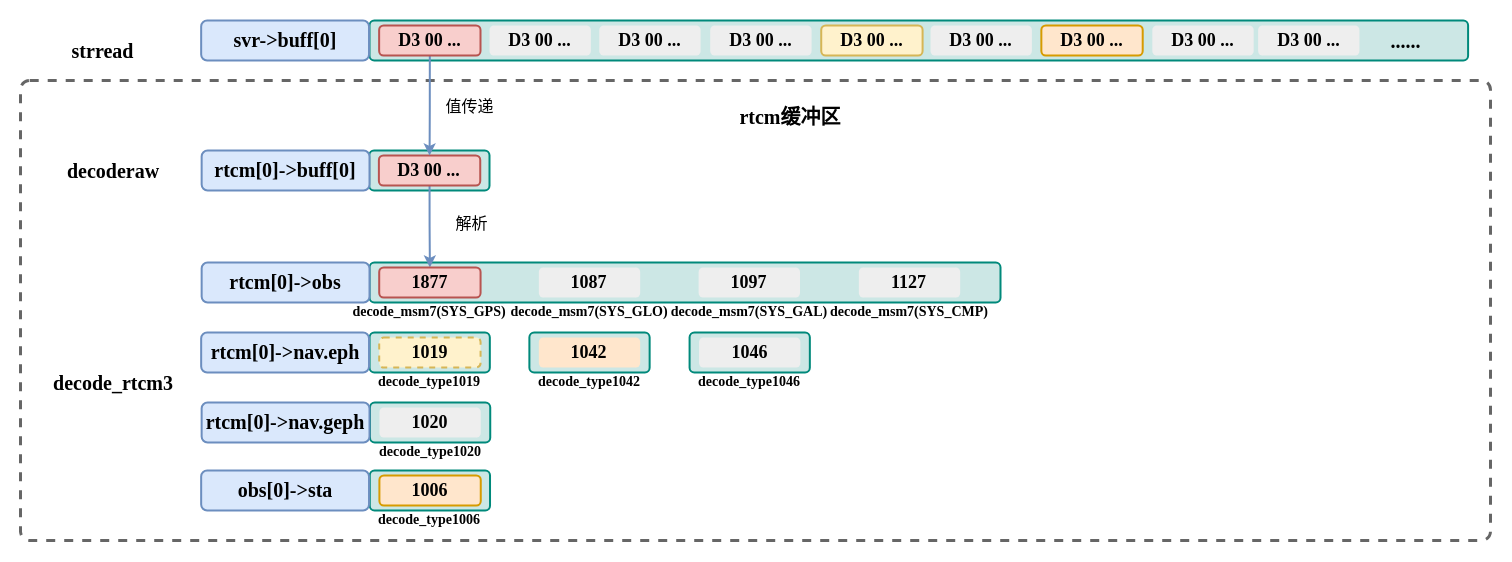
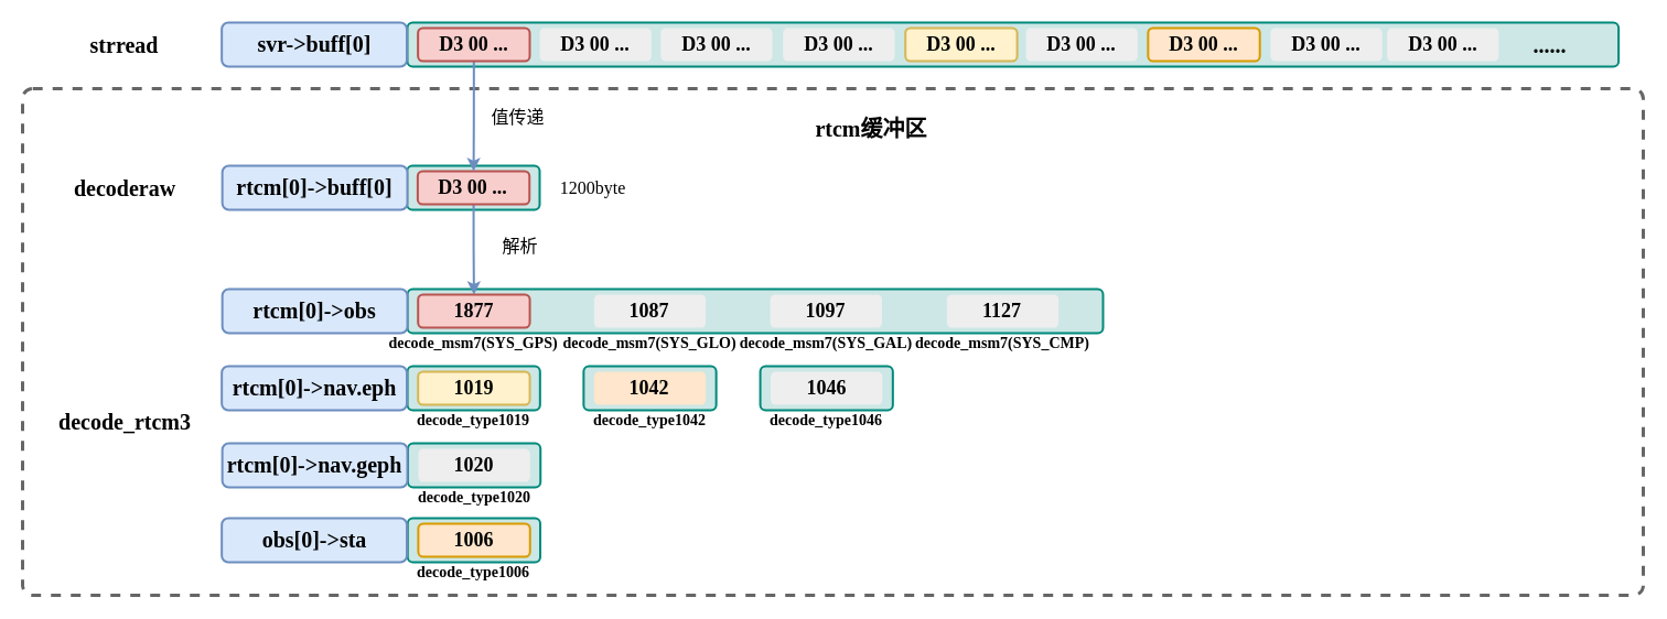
  <mxCell id="0" />
  <mxCell id="1" parent="0" />
  <mxCell id="2" value="" style="rounded=1;whiteSpace=wrap;html=1;strokeWidth=3;fillColor=none;strokeColor=#666666;arcSize=2;fontFamily=Times New Roman;fontStyle=1;fontSize=18;dashed=1;fontColor=#333333;" parent="1" vertex="1"><mxGeometry x="20" y="80" width="1470" height="460" as="geometry" /></mxCell>
  <mxCell id="3" value="" style="rounded=1;whiteSpace=wrap;html=1;strokeWidth=2;fillColor=#CCE7E5;strokeColor=#00897B;arcSize=12;fontFamily=Times New Roman;fontStyle=1;fontSize=18;" parent="1" vertex="1"><mxGeometry x="369.07" y="262" width="630.93" height="40" as="geometry" /></mxCell>
- <mxCell id="4" value="&lt;span style=&quot;font-size: 20px&quot;&gt;strread&lt;/span&gt;" style="text;html=1;strokeColor=none;fillColor=none;align=center;verticalAlign=middle;whiteSpace=wrap;rounded=0;dashed=1;fontFamily=Times New Roman;fontStyle=1" parent="1" vertex="1"><mxGeometry x="71.15" y="40" width="63.43" height="20" as="geometry" /></mxCell>
+ <mxCell id="4" value="&lt;span style=&quot;font-size: 20px&quot;&gt;strread&lt;/span&gt;" style="text;html=1;strokeColor=none;fillColor=none;align=center;verticalAlign=middle;whiteSpace=wrap;rounded=0;dashed=1;fontFamily=Times New Roman;fontStyle=1" parent="1" vertex="1"><mxGeometry x="81.15" y="30" width="63.43" height="20" as="geometry" /></mxCell>
  <mxCell id="5" value="&lt;span style=&quot;font-size: 20px&quot;&gt;decoderaw&lt;/span&gt;" style="text;html=1;strokeColor=none;fillColor=none;align=center;verticalAlign=middle;whiteSpace=wrap;rounded=0;dashed=1;fontFamily=Times New Roman;fontStyle=1" parent="1" vertex="1"><mxGeometry x="67.87" y="160" width="90" height="20" as="geometry" /></mxCell>
  <mxCell id="6" value="" style="rounded=1;whiteSpace=wrap;html=1;strokeWidth=2;fillColor=#CCE7E5;strokeColor=#00897B;arcSize=12;fontFamily=Times New Roman;fontStyle=1;fontSize=18;" parent="1" vertex="1"><mxGeometry x="368.74" y="150" width="120.26" height="40" as="geometry" /></mxCell>
  <mxCell id="7" style="edgeStyle=orthogonalEdgeStyle;rounded=0;orthogonalLoop=1;jettySize=auto;html=1;exitX=0.5;exitY=1;exitDx=0;exitDy=0;fontSize=14;fillColor=#dae8fc;strokeColor=#6c8ebf;strokeWidth=2;" parent="1" source="8" target="23" edge="1"><mxGeometry relative="1" as="geometry" /></mxCell>
  <mxCell id="8" value="D3 00 ..." style="rounded=1;whiteSpace=wrap;html=1;strokeWidth=2;gradientDirection=east;fillColor=#f8cecc;strokeColor=#b85450;fontFamily=Times New Roman;fontStyle=1;fontSize=18;" parent="1" vertex="1"><mxGeometry x="378.38" y="155" width="101.36" height="30" as="geometry" /></mxCell>
  <mxCell id="9" value="&lt;span style=&quot;color: rgb(0 , 0 , 0) ; font-size: 20px&quot;&gt;rtcm[0]-&amp;gt;buff[0]&lt;/span&gt;&lt;font color=&quot;#ffffff&quot;&gt;&lt;br&gt;&lt;/font&gt;" style="rounded=1;whiteSpace=wrap;html=1;strokeWidth=2;gradientDirection=east;fillColor=#dae8fc;strokeColor=#6c8ebf;fontFamily=Times New Roman;fontStyle=1;fontSize=18;" parent="1" vertex="1"><mxGeometry x="201.15" y="150" width="167.86" height="40" as="geometry" /></mxCell>
  <mxCell id="10" value="" style="rounded=1;whiteSpace=wrap;html=1;strokeWidth=2;fillColor=#CCE7E5;strokeColor=#00897B;arcSize=12;fontFamily=Times New Roman;fontStyle=1;fontSize=18;" parent="1" vertex="1"><mxGeometry x="369" y="20" width="1098.6" height="40" as="geometry" /></mxCell>
  <mxCell id="11" style="edgeStyle=orthogonalEdgeStyle;rounded=0;orthogonalLoop=1;jettySize=auto;html=1;exitX=0.5;exitY=1;exitDx=0;exitDy=0;fontSize=18;fontColor=#CC0000;fillColor=#dae8fc;strokeColor=#6c8ebf;strokeWidth=2;" parent="1" source="12" target="8" edge="1"><mxGeometry relative="1" as="geometry" /></mxCell>
  <mxCell id="12" value="D3 00 ..." style="rounded=1;whiteSpace=wrap;html=1;strokeWidth=2;gradientDirection=east;fillColor=#f8cecc;strokeColor=#b85450;fontFamily=Times New Roman;fontStyle=1;fontSize=18;" parent="1" vertex="1"><mxGeometry x="378.64" y="25" width="101.36" height="30" as="geometry" /></mxCell>
  <mxCell id="13" value="1087" style="rounded=1;whiteSpace=wrap;html=1;strokeWidth=2;gradientDirection=east;fillColor=#EEEEEE;strokeColor=none;fontFamily=Times New Roman;fontStyle=1;fontSize=18;" parent="1" vertex="1"><mxGeometry x="538.33" y="267" width="101.36" height="30" as="geometry" /></mxCell>
  <mxCell id="14" value="D3 00 ..." style="rounded=1;whiteSpace=wrap;html=1;strokeWidth=2;gradientDirection=east;fillColor=#EEEEEE;strokeColor=none;fontFamily=Times New Roman;fontStyle=1;fontSize=18;" parent="1" vertex="1"><mxGeometry x="598.76" y="25" width="101.36" height="30" as="geometry" /></mxCell>
  <mxCell id="15" value="D3 00 ..." style="rounded=1;whiteSpace=wrap;html=1;strokeWidth=2;gradientDirection=east;fillColor=#EEEEEE;strokeColor=none;fontFamily=Times New Roman;fontStyle=1;fontSize=18;" parent="1" vertex="1"><mxGeometry x="709.73" y="25" width="101.36" height="30" as="geometry" /></mxCell>
  <mxCell id="16" value="&lt;span style=&quot;font-size: 20px&quot;&gt;decode_rtcm3&lt;/span&gt;" style="text;html=1;strokeColor=none;fillColor=none;align=center;verticalAlign=middle;whiteSpace=wrap;rounded=0;dashed=1;fontFamily=Times New Roman;fontStyle=1" parent="1" vertex="1"><mxGeometry x="53.03" y="372" width="119.67" height="20" as="geometry" /></mxCell>
  <mxCell id="17" value="D3 00 ..." style="rounded=1;whiteSpace=wrap;html=1;strokeWidth=2;gradientDirection=east;fillColor=#fff2cc;strokeColor=#d6b656;fontFamily=Times New Roman;fontStyle=1;fontSize=18;" parent="1" vertex="1"><mxGeometry x="820.73" y="25" width="101.36" height="30" as="geometry" /></mxCell>
  <mxCell id="18" value="D3 00 ..." style="rounded=1;whiteSpace=wrap;html=1;strokeWidth=2;gradientDirection=east;fillColor=#EEEEEE;strokeColor=none;fontFamily=Times New Roman;fontStyle=1;fontSize=18;" parent="1" vertex="1"><mxGeometry x="930.02" y="25" width="101.36" height="30" as="geometry" /></mxCell>
  <mxCell id="19" value="D3 00 ..." style="rounded=1;whiteSpace=wrap;html=1;strokeWidth=2;gradientDirection=east;fillColor=#ffe6cc;strokeColor=#d79b00;fontFamily=Times New Roman;fontStyle=1;fontSize=18;" parent="1" vertex="1"><mxGeometry x="1040.85" y="25" width="101.36" height="30" as="geometry" /></mxCell>
  <mxCell id="20" value="D3 00 ..." style="rounded=1;whiteSpace=wrap;html=1;strokeWidth=2;gradientDirection=east;fillColor=#EEEEEE;strokeColor=none;fontFamily=Times New Roman;fontStyle=1;fontSize=18;" parent="1" vertex="1"><mxGeometry x="1151.82" y="25" width="101.36" height="30" as="geometry" /></mxCell>
  <mxCell id="21" value="D3 00 ..." style="rounded=1;whiteSpace=wrap;html=1;strokeWidth=2;gradientDirection=east;fillColor=#EEEEEE;strokeColor=none;fontFamily=Times New Roman;fontStyle=1;fontSize=18;" parent="1" vertex="1"><mxGeometry x="1257.6" y="25" width="101.36" height="30" as="geometry" /></mxCell>
  <mxCell id="22" value="&lt;span style=&quot;font-size: 20px&quot;&gt;......&lt;/span&gt;" style="text;html=1;strokeColor=none;fillColor=none;align=center;verticalAlign=middle;whiteSpace=wrap;rounded=0;dashed=1;fontFamily=Times New Roman;fontStyle=1" parent="1" vertex="1"><mxGeometry x="1373.6" y="30" width="63.43" height="20" as="geometry" /></mxCell>
  <mxCell id="23" value="1877" style="rounded=1;whiteSpace=wrap;html=1;strokeWidth=2;gradientDirection=east;fillColor=#f8cecc;strokeColor=#b85450;fontFamily=Times New Roman;fontStyle=1;fontSize=18;" parent="1" vertex="1"><mxGeometry x="378.71" y="267" width="101.36" height="30" as="geometry" /></mxCell>
  <mxCell id="24" value="1097" style="rounded=1;whiteSpace=wrap;html=1;strokeWidth=2;gradientDirection=east;fillColor=#EEEEEE;strokeColor=none;fontFamily=Times New Roman;fontStyle=1;fontSize=18;" parent="1" vertex="1"><mxGeometry x="698.13" y="267" width="101.36" height="30" as="geometry" /></mxCell>
  <mxCell id="25" value="1127" style="rounded=1;whiteSpace=wrap;html=1;strokeWidth=2;gradientDirection=east;fillColor=#EEEEEE;strokeColor=none;fontFamily=Times New Roman;fontStyle=1;fontSize=18;" parent="1" vertex="1"><mxGeometry x="858.33" y="267" width="101.36" height="30" as="geometry" /></mxCell>
  <mxCell id="26" value="" style="rounded=1;whiteSpace=wrap;html=1;strokeWidth=2;fillColor=#CCE7E5;strokeColor=#00897B;arcSize=12;fontFamily=Times New Roman;fontStyle=1;fontSize=18;" parent="1" vertex="1"><mxGeometry x="369.48" y="402" width="120.26" height="40" as="geometry" /></mxCell>
  <mxCell id="27" value="1020" style="rounded=1;whiteSpace=wrap;html=1;strokeWidth=2;gradientDirection=east;fillColor=#EEEEEE;strokeColor=none;fontFamily=Times New Roman;fontStyle=1;fontSize=18;" parent="1" vertex="1"><mxGeometry x="378.93" y="407" width="101.36" height="30" as="geometry" /></mxCell>
  <mxCell id="28" value="" style="rounded=1;whiteSpace=wrap;html=1;strokeWidth=2;fillColor=#CCE7E5;strokeColor=#00897B;arcSize=12;fontFamily=Times New Roman;fontStyle=1;fontSize=18;" parent="1" vertex="1"><mxGeometry x="369.07" y="332" width="120.26" height="40" as="geometry" /></mxCell>
  <mxCell id="29" value="" style="rounded=1;whiteSpace=wrap;html=1;strokeWidth=2;fillColor=#CCE7E5;strokeColor=#00897B;arcSize=12;fontFamily=Times New Roman;fontStyle=1;fontSize=18;" parent="1" vertex="1"><mxGeometry x="528.88" y="332" width="120.26" height="40" as="geometry" /></mxCell>
  <mxCell id="30" value="1042" style="rounded=1;whiteSpace=wrap;html=1;strokeWidth=2;gradientDirection=east;fillColor=#ffe6cc;strokeColor=none;fontFamily=Times New Roman;fontStyle=1;fontSize=18;" parent="1" vertex="1"><mxGeometry x="538.33" y="337" width="101.36" height="30" as="geometry" /></mxCell>
  <mxCell id="31" value="" style="rounded=1;whiteSpace=wrap;html=1;strokeWidth=2;fillColor=#CCE7E5;strokeColor=#00897B;arcSize=12;fontFamily=Times New Roman;fontStyle=1;fontSize=18;" parent="1" vertex="1"><mxGeometry x="689.08" y="332" width="120.26" height="40" as="geometry" /></mxCell>
  <mxCell id="32" value="1046" style="rounded=1;whiteSpace=wrap;html=1;strokeWidth=2;gradientDirection=east;fillColor=#EEEEEE;strokeColor=none;fontFamily=Times New Roman;fontStyle=1;fontSize=18;" parent="1" vertex="1"><mxGeometry x="698.53" y="337" width="101.36" height="30" as="geometry" /></mxCell>
- <mxCell id="33" value="1019" style="rounded=1;whiteSpace=wrap;html=1;strokeWidth=2;gradientDirection=east;fillColor=#fff2cc;strokeColor=#d6b656;fontFamily=Times New Roman;fontStyle=1;fontSize=18;dashed=1;" parent="1" vertex="1"><mxGeometry x="378.71" y="337" width="101.36" height="30" as="geometry" /></mxCell>
+ <mxCell id="33" value="1019" style="rounded=1;whiteSpace=wrap;html=1;strokeWidth=2;gradientDirection=east;fillColor=#fff2cc;strokeColor=#d6b656;fontFamily=Times New Roman;fontStyle=1;fontSize=18;" parent="1" vertex="1"><mxGeometry x="378.71" y="337" width="101.36" height="30" as="geometry" /></mxCell>
  <mxCell id="34" value="" style="rounded=1;whiteSpace=wrap;html=1;strokeWidth=2;fillColor=#CCE7E5;strokeColor=#00897B;arcSize=12;fontFamily=Times New Roman;fontStyle=1;fontSize=18;" parent="1" vertex="1"><mxGeometry x="369.26" y="470" width="120.26" height="40" as="geometry" /></mxCell>
  <mxCell id="35" value="1006" style="rounded=1;whiteSpace=wrap;html=1;strokeWidth=2;gradientDirection=east;fillColor=#ffe6cc;strokeColor=#d79b00;fontFamily=Times New Roman;fontStyle=1;fontSize=18;" parent="1" vertex="1"><mxGeometry x="378.9" y="475" width="101.36" height="30" as="geometry" /></mxCell>
  <mxCell id="36" value="&lt;font style=&quot;font-size: 14px&quot;&gt;decode_type1019&lt;/font&gt;" style="text;html=1;strokeColor=none;fillColor=none;align=center;verticalAlign=middle;whiteSpace=wrap;rounded=0;dashed=1;fontFamily=Times New Roman;fontStyle=1" parent="1" vertex="1"><mxGeometry x="378.94" y="372" width="100" height="20" as="geometry" /></mxCell>
  <mxCell id="37" value="&lt;font style=&quot;font-size: 14px&quot;&gt;decode_type1020&lt;/font&gt;" style="text;html=1;strokeColor=none;fillColor=none;align=center;verticalAlign=middle;whiteSpace=wrap;rounded=0;dashed=1;fontFamily=Times New Roman;fontStyle=1" parent="1" vertex="1"><mxGeometry x="379.61" y="442" width="100" height="20" as="geometry" /></mxCell>
  <mxCell id="38" value="&lt;font style=&quot;font-size: 14px&quot;&gt;decode_type1042&lt;/font&gt;" style="text;html=1;strokeColor=none;fillColor=none;align=center;verticalAlign=middle;whiteSpace=wrap;rounded=0;dashed=1;fontFamily=Times New Roman;fontStyle=1" parent="1" vertex="1"><mxGeometry x="539.01" y="372" width="100" height="20" as="geometry" /></mxCell>
  <mxCell id="39" value="&lt;font style=&quot;font-size: 14px&quot;&gt;decode_type1046&lt;/font&gt;" style="text;html=1;strokeColor=none;fillColor=none;align=center;verticalAlign=middle;whiteSpace=wrap;rounded=0;dashed=1;fontFamily=Times New Roman;fontStyle=1" parent="1" vertex="1"><mxGeometry x="698.72" y="372" width="100" height="20" as="geometry" /></mxCell>
  <mxCell id="40" value="&lt;font style=&quot;font-size: 14px&quot;&gt;decode_type1006&lt;/font&gt;" style="text;html=1;strokeColor=none;fillColor=none;align=center;verticalAlign=middle;whiteSpace=wrap;rounded=0;dashed=1;fontFamily=Times New Roman;fontStyle=1" parent="1" vertex="1"><mxGeometry x="379.39" y="510" width="100" height="20" as="geometry" /></mxCell>
  <mxCell id="41" value="&lt;font style=&quot;font-size: 14px&quot;&gt;decode_msm7(SYS_GPS)&lt;/font&gt;" style="text;html=1;strokeColor=none;fillColor=none;align=center;verticalAlign=middle;whiteSpace=wrap;rounded=0;dashed=1;fontFamily=Times New Roman;fontStyle=1" parent="1" vertex="1"><mxGeometry x="352.74" y="302" width="152.02" height="20" as="geometry" /></mxCell>
  <mxCell id="42" value="&lt;font style=&quot;font-size: 14px&quot;&gt;decode_msm7(SYS_GLO)&lt;/font&gt;" style="text;html=1;strokeColor=none;fillColor=none;align=center;verticalAlign=middle;whiteSpace=wrap;rounded=0;dashed=1;fontFamily=Times New Roman;fontStyle=1" parent="1" vertex="1"><mxGeometry x="513" y="302" width="152.02" height="20" as="geometry" /></mxCell>
  <mxCell id="43" value="&lt;font style=&quot;font-size: 14px&quot;&gt;decode_msm7(SYS_GAL)&lt;/font&gt;" style="text;html=1;strokeColor=none;fillColor=none;align=center;verticalAlign=middle;whiteSpace=wrap;rounded=0;dashed=1;fontFamily=Times New Roman;fontStyle=1" parent="1" vertex="1"><mxGeometry x="672.8" y="302" width="152.02" height="20" as="geometry" /></mxCell>
  <mxCell id="44" value="&lt;font style=&quot;font-size: 14px&quot;&gt;decode_msm7(SYS_CMP)&lt;/font&gt;" style="text;html=1;strokeColor=none;fillColor=none;align=center;verticalAlign=middle;whiteSpace=wrap;rounded=0;dashed=1;fontFamily=Times New Roman;fontStyle=1" parent="1" vertex="1"><mxGeometry x="833" y="302" width="152.02" height="20" as="geometry" /></mxCell>
  <mxCell id="45" value="D3 00 ..." style="rounded=1;whiteSpace=wrap;html=1;strokeWidth=2;gradientDirection=east;fillColor=#EEEEEE;strokeColor=none;fontFamily=Times New Roman;fontStyle=1;fontSize=18;" parent="1" vertex="1"><mxGeometry x="489" y="25" width="101.36" height="30" as="geometry" /></mxCell>
  <mxCell id="46" value="&lt;span style=&quot;color: rgb(0 , 0 , 0) ; font-size: 20px&quot;&gt;svr-&amp;gt;buff[0]&lt;/span&gt;&lt;font color=&quot;#ffffff&quot;&gt;&lt;br&gt;&lt;/font&gt;" style="rounded=1;whiteSpace=wrap;html=1;strokeWidth=2;gradientDirection=east;fillColor=#dae8fc;strokeColor=#6c8ebf;fontFamily=Times New Roman;fontStyle=1;fontSize=18;" parent="1" vertex="1"><mxGeometry x="200.66" y="20" width="167.86" height="40" as="geometry" /></mxCell>
  <mxCell id="47" value="&lt;span style=&quot;color: rgb(0 , 0 , 0) ; font-size: 20px&quot;&gt;rtcm[0]-&amp;gt;obs&lt;/span&gt;&lt;font color=&quot;#ffffff&quot;&gt;&lt;br&gt;&lt;/font&gt;" style="rounded=1;whiteSpace=wrap;html=1;strokeWidth=2;gradientDirection=east;fillColor=#dae8fc;strokeColor=#6c8ebf;fontFamily=Times New Roman;fontStyle=1;fontSize=18;" parent="1" vertex="1"><mxGeometry x="201.15" y="262" width="167.86" height="40" as="geometry" /></mxCell>
  <mxCell id="48" value="&lt;span style=&quot;color: rgb(0 , 0 , 0) ; font-size: 20px&quot;&gt;rtcm[0]-&amp;gt;nav.eph&lt;/span&gt;&lt;font color=&quot;#ffffff&quot;&gt;&lt;br&gt;&lt;/font&gt;" style="rounded=1;whiteSpace=wrap;html=1;strokeWidth=2;gradientDirection=east;fillColor=#dae8fc;strokeColor=#6c8ebf;fontFamily=Times New Roman;fontStyle=1;fontSize=18;" parent="1" vertex="1"><mxGeometry x="200.66" y="332" width="167.86" height="40" as="geometry" /></mxCell>
  <mxCell id="49" value="&lt;span style=&quot;color: rgb(0 , 0 , 0) ; font-size: 20px&quot;&gt;rtcm[0]-&amp;gt;nav.geph&lt;/span&gt;&lt;font color=&quot;#ffffff&quot;&gt;&lt;br&gt;&lt;/font&gt;" style="rounded=1;whiteSpace=wrap;html=1;strokeWidth=2;gradientDirection=east;fillColor=#dae8fc;strokeColor=#6c8ebf;fontFamily=Times New Roman;fontStyle=1;fontSize=18;" parent="1" vertex="1"><mxGeometry x="201.14" y="402" width="167.86" height="40" as="geometry" /></mxCell>
  <mxCell id="50" value="&lt;span style=&quot;color: rgb(0 , 0 , 0) ; font-size: 20px&quot;&gt;obs[0]-&amp;gt;sta&lt;/span&gt;&lt;font color=&quot;#ffffff&quot;&gt;&lt;br&gt;&lt;/font&gt;" style="rounded=1;whiteSpace=wrap;html=1;strokeWidth=2;gradientDirection=east;fillColor=#dae8fc;strokeColor=#6c8ebf;fontFamily=Times New Roman;fontStyle=1;fontSize=18;" parent="1" vertex="1"><mxGeometry x="200.66" y="470" width="167.86" height="40" as="geometry" /></mxCell>
  <mxCell id="51" value="&lt;span style=&quot;font-weight: normal&quot;&gt;&lt;font style=&quot;font-size: 16px&quot;&gt;值传递&lt;/font&gt;&lt;/span&gt;" style="text;html=1;strokeColor=none;fillColor=none;align=center;verticalAlign=middle;whiteSpace=wrap;rounded=0;dashed=1;fontFamily=Times New Roman;fontStyle=1" parent="1" vertex="1"><mxGeometry x="437.7" y="96" width="63.43" height="20" as="geometry" /></mxCell>
  <mxCell id="52" value="&lt;span style=&quot;font-weight: normal&quot;&gt;&lt;font style=&quot;font-size: 16px&quot;&gt;解析&lt;/font&gt;&lt;/span&gt;" style="text;html=1;strokeColor=none;fillColor=none;align=center;verticalAlign=middle;whiteSpace=wrap;rounded=0;dashed=1;fontFamily=Times New Roman;fontStyle=1" parent="1" vertex="1"><mxGeometry x="440.46" y="212.5" width="63.43" height="20" as="geometry" /></mxCell>
+ <mxCell id="53" value="&lt;span style=&quot;font-weight: normal&quot;&gt;&lt;font style=&quot;font-size: 16px&quot;&gt;1200byte&lt;/font&gt;&lt;/span&gt;" style="text;html=1;strokeColor=none;fillColor=none;align=center;verticalAlign=middle;whiteSpace=wrap;rounded=0;dashed=1;fontFamily=Times New Roman;fontStyle=1" parent="1" vertex="1"><mxGeometry x="504.76" y="160" width="65.24" height="20" as="geometry" /></mxCell>
  <mxCell id="54" value="&lt;span style=&quot;font-size: 20px&quot;&gt;rtcm缓冲区&lt;/span&gt;" style="text;html=1;strokeColor=none;fillColor=none;align=center;verticalAlign=middle;whiteSpace=wrap;rounded=0;dashed=1;fontFamily=Times New Roman;fontStyle=1" parent="1" vertex="1"><mxGeometry x="734.25" y="106" width="111.5" height="20" as="geometry" /></mxCell>
